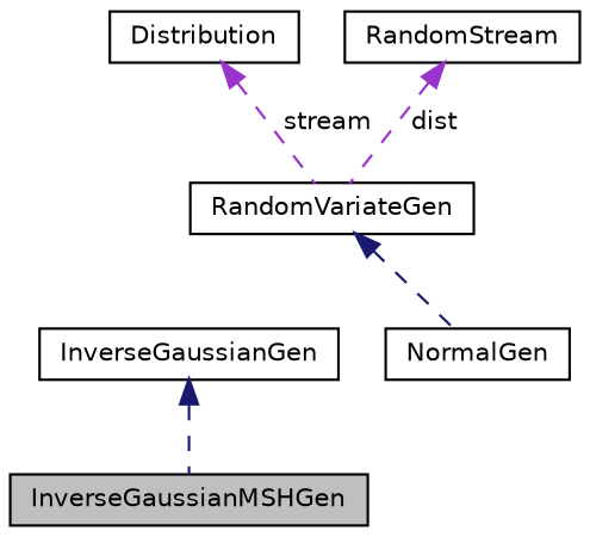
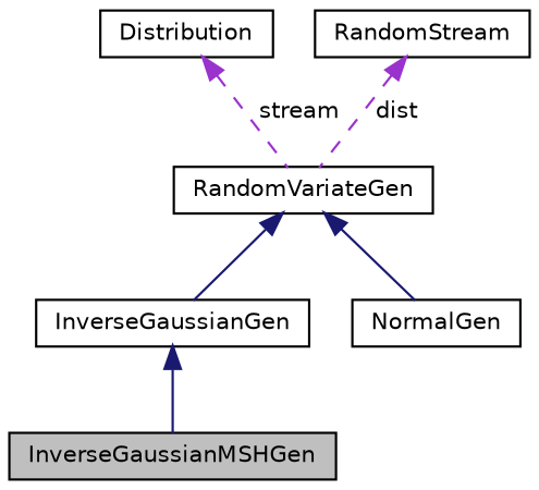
  digraph {
    node [color=black fontname=Helvetica fontsize=10 shape=record]
    edge [color=midnightblue dir=back fontname=Helvetica fontsize=10 labelfontname=Helvetica labelfontsize=10 style=solid]
    n1 [fillcolor=grey75 fontcolor=black height=0.2 label=InverseGaussianMSHGen style=filled width=0.4]
    n2 [height=0.2 label=InverseGaussianGen width=0.4]
    n3 [height=0.2 label=RandomVariateGen width=0.4]
    n4 [height=0.2 label=NormalGen width=0.4]
    n5 [height=0.2 label=Distribution width=0.4]
    n6 [height=0.2 label=RandomStream width=0.4]
-   n2 -> n1 [style=dashed]
-   n3 -> n4 [style=dashed]
+   n2 -> n1
+   n3 -> n2
+   n3 -> n4
    n5 -> n3 [color=darkorchid3 label=" stream" style=dashed]
    n6 -> n3 [color=darkorchid3 label=" dist" style=dashed]
  }
